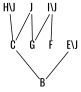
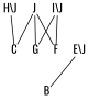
  digraph {
    fontname=Oswald
    rankdir=BT
    node [fontname=Oswald fontsize=14 shape=plain]
    edge [arrowhead=none fontname=Oswald fontsize=8]
    n1 [label=G]
    n2 [label=J]
    n3 [label="I\\J"]
    n4 [label=C]
    n5 [label="H\\J"]
    n6 [label=F]
    n7 [label=B]
    n8 [label="E\\J"]
    n1 -> n2
    n1 -> n3
    n4 -> n2
    n4 -> n5
+   n6 -> n2
    n6 -> n3
-   n7 -> n4
    n7 -> n8
  }
